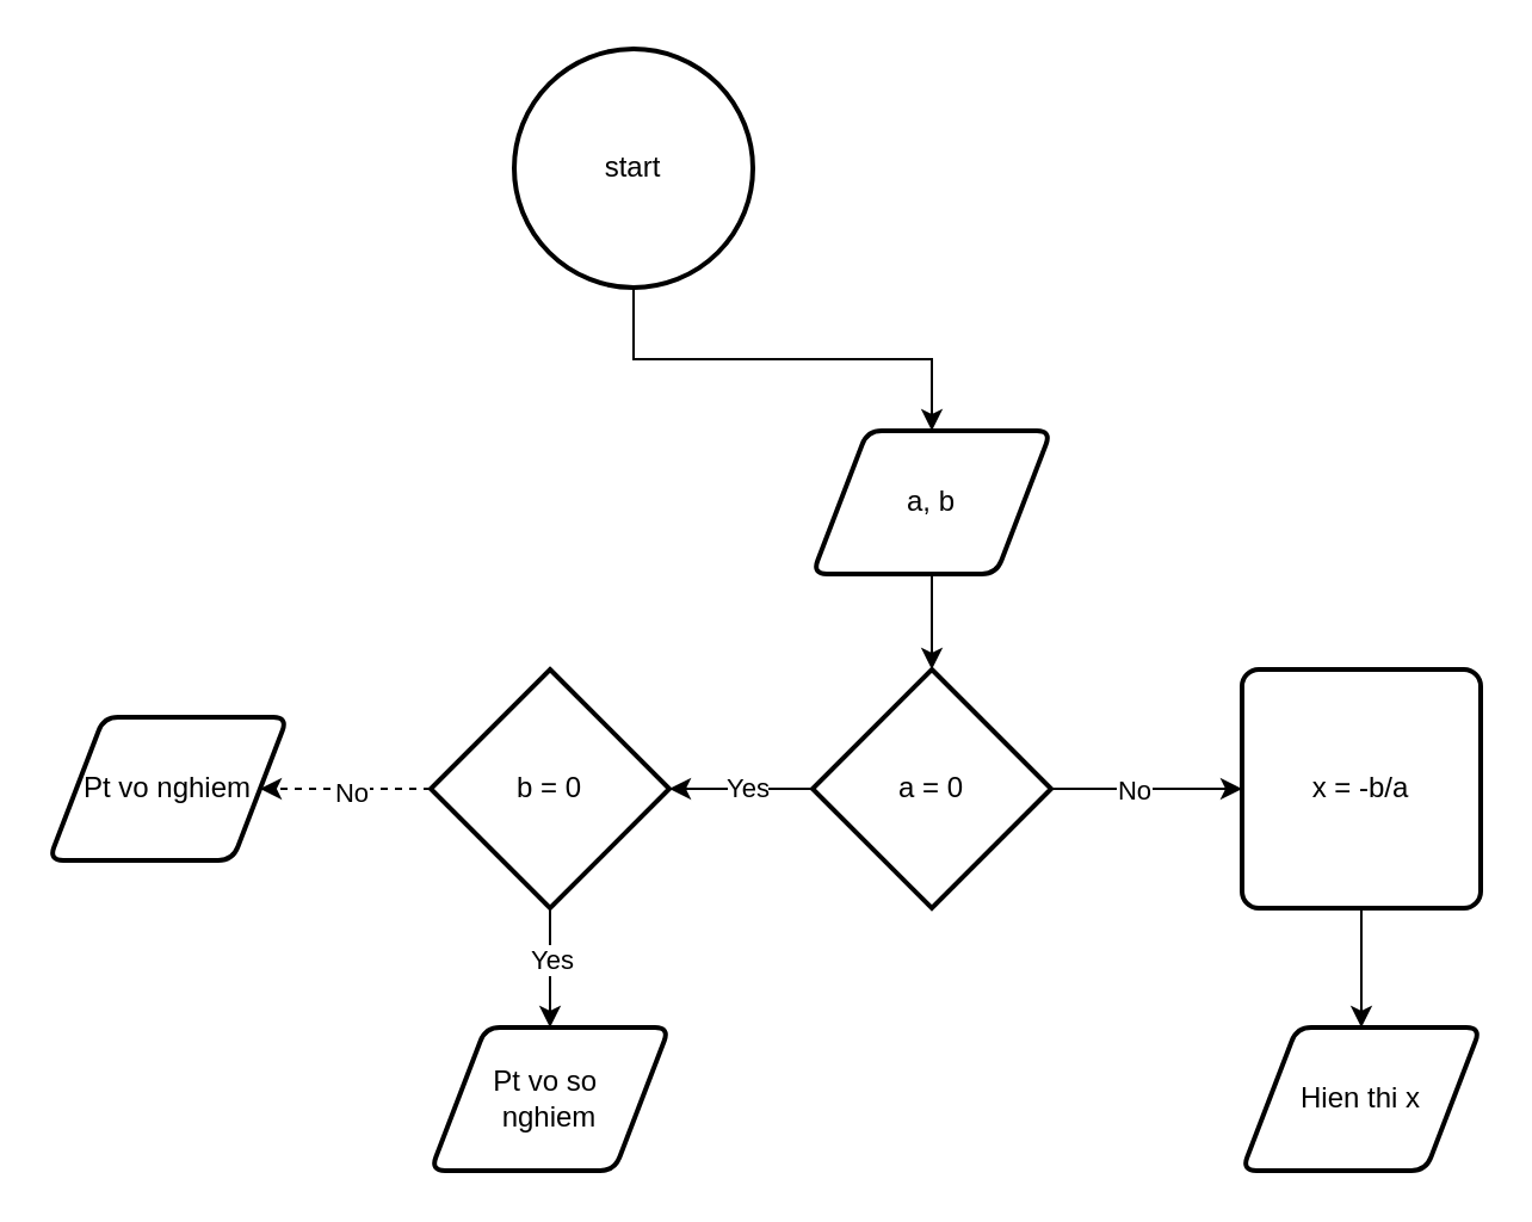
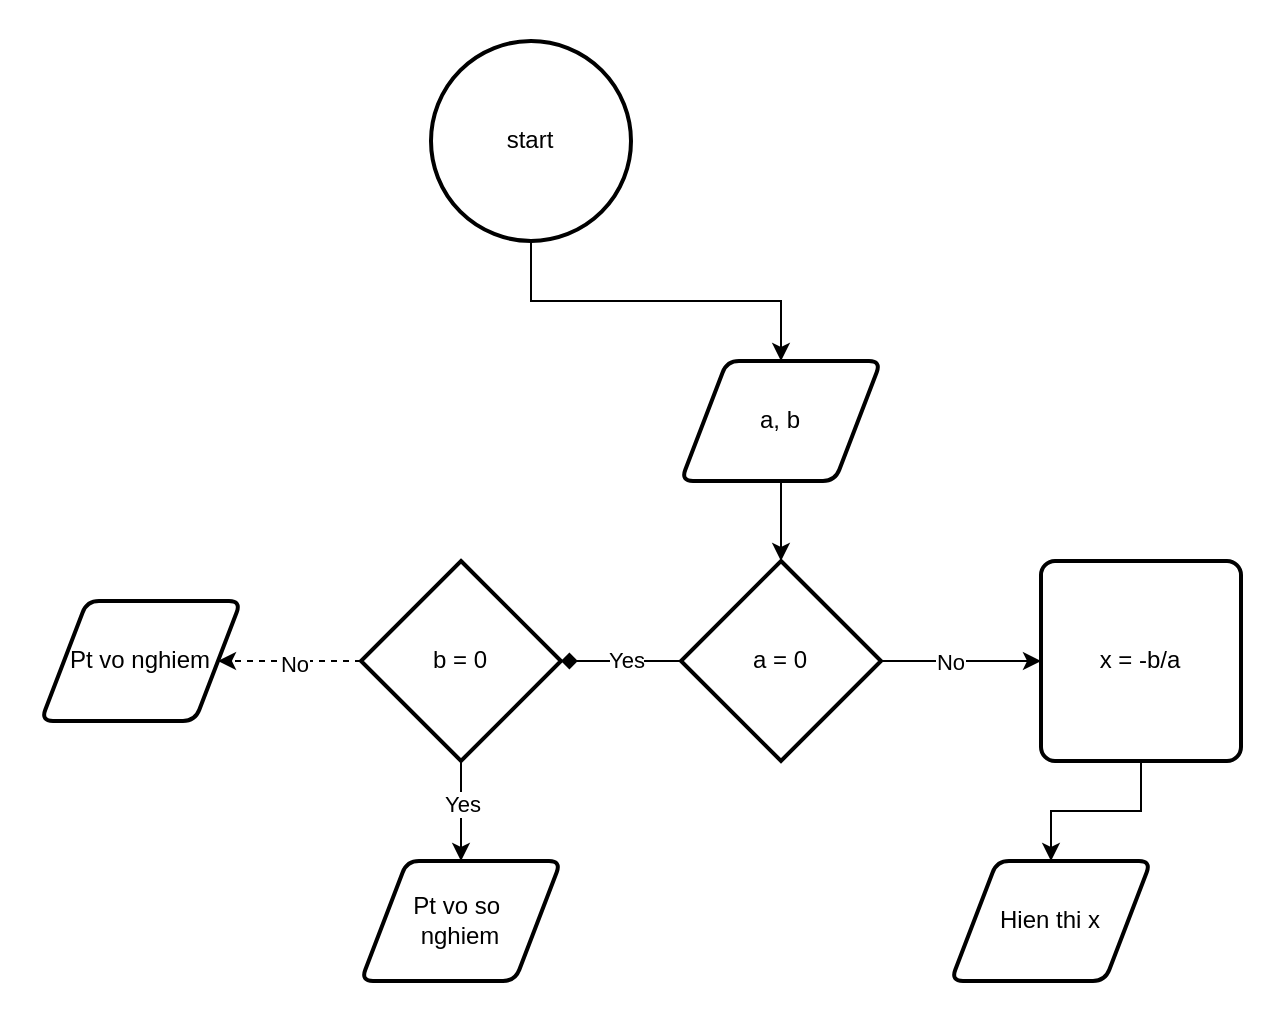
  <mxCell id="0" />
  <mxCell id="1" parent="0" />
  <mxCell id="2" style="edgeStyle=orthogonalEdgeStyle;rounded=0;orthogonalLoop=1;jettySize=auto;html=1;exitX=0.5;exitY=1;exitDx=0;exitDy=0;exitPerimeter=0;entryX=0.5;entryY=0;entryDx=0;entryDy=0;" edge="1" parent="1" source="3" target="5"><mxGeometry relative="1" as="geometry" /></mxCell>
  <mxCell id="3" value="start" style="strokeWidth=2;html=1;shape=mxgraph.flowchart.start_2;whiteSpace=wrap;" vertex="1" parent="1"><mxGeometry x="215" y="20" width="100" height="100" as="geometry" /></mxCell>
  <mxCell id="4" style="edgeStyle=orthogonalEdgeStyle;rounded=0;orthogonalLoop=1;jettySize=auto;html=1;exitX=0.5;exitY=1;exitDx=0;exitDy=0;entryX=0.5;entryY=0;entryDx=0;entryDy=0;entryPerimeter=0;" edge="1" parent="1" source="5" target="10"><mxGeometry relative="1" as="geometry" /></mxCell>
  <mxCell id="5" value="a, b" style="shape=parallelogram;html=1;strokeWidth=2;perimeter=parallelogramPerimeter;whiteSpace=wrap;rounded=1;arcSize=12;size=0.23;" vertex="1" parent="1"><mxGeometry x="340" y="180" width="100" height="60" as="geometry" /></mxCell>
- <mxCell id="6" style="edgeStyle=orthogonalEdgeStyle;rounded=0;orthogonalLoop=1;jettySize=auto;html=1;exitX=0;exitY=0.5;exitDx=0;exitDy=0;exitPerimeter=0;entryX=1;entryY=0.5;entryDx=0;entryDy=0;entryPerimeter=0;" edge="1" parent="1" source="10" target="15"><mxGeometry relative="1" as="geometry" /></mxCell>
+ <mxCell id="6" style="edgeStyle=orthogonalEdgeStyle;rounded=0;orthogonalLoop=1;jettySize=auto;html=1;exitX=0;exitY=0.5;exitDx=0;exitDy=0;exitPerimeter=0;entryX=1;entryY=0.5;entryDx=0;entryDy=0;entryPerimeter=0;endArrow=diamond;" edge="1" parent="1" source="10" target="15"><mxGeometry relative="1" as="geometry" /></mxCell>
  <mxCell id="7" value="Yes" style="edgeLabel;html=1;align=center;verticalAlign=middle;resizable=0;points=[];" vertex="1" connectable="0" parent="6"><mxGeometry x="-0.081" y="-1" relative="1" as="geometry"><mxPoint as="offset" /></mxGeometry></mxCell>
  <mxCell id="8" style="edgeStyle=orthogonalEdgeStyle;rounded=0;orthogonalLoop=1;jettySize=auto;html=1;exitX=1;exitY=0.5;exitDx=0;exitDy=0;exitPerimeter=0;entryX=0;entryY=0.5;entryDx=0;entryDy=0;" edge="1" parent="1" source="10" target="19"><mxGeometry relative="1" as="geometry" /></mxCell>
  <mxCell id="9" value="No" style="edgeLabel;html=1;align=center;verticalAlign=middle;resizable=0;points=[];" vertex="1" connectable="0" parent="8"><mxGeometry x="-0.15" relative="1" as="geometry"><mxPoint as="offset" /></mxGeometry></mxCell>
  <mxCell id="10" value="a = 0" style="strokeWidth=2;html=1;shape=mxgraph.flowchart.decision;whiteSpace=wrap;" vertex="1" parent="1"><mxGeometry x="340" y="280" width="100" height="100" as="geometry" /></mxCell>
  <mxCell id="11" style="edgeStyle=orthogonalEdgeStyle;rounded=0;orthogonalLoop=1;jettySize=auto;html=1;exitX=0.5;exitY=1;exitDx=0;exitDy=0;exitPerimeter=0;entryX=0.5;entryY=0;entryDx=0;entryDy=0;" edge="1" parent="1" source="15" target="16"><mxGeometry relative="1" as="geometry" /></mxCell>
  <mxCell id="12" value="Yes" style="edgeLabel;html=1;align=center;verticalAlign=middle;resizable=0;points=[];" vertex="1" connectable="0" parent="11"><mxGeometry x="-0.16" relative="1" as="geometry"><mxPoint as="offset" /></mxGeometry></mxCell>
  <mxCell id="13" style="edgeStyle=orthogonalEdgeStyle;rounded=0;orthogonalLoop=1;jettySize=auto;html=1;exitX=0;exitY=0.5;exitDx=0;exitDy=0;exitPerimeter=0;dashed=1;" edge="1" parent="1" source="15" target="17"><mxGeometry relative="1" as="geometry" /></mxCell>
  <mxCell id="14" value="No" style="edgeLabel;html=1;align=center;verticalAlign=middle;resizable=0;points=[];" vertex="1" connectable="0" parent="13"><mxGeometry x="-0.052" y="1" relative="1" as="geometry"><mxPoint as="offset" /></mxGeometry></mxCell>
  <mxCell id="15" value="b = 0" style="strokeWidth=2;html=1;shape=mxgraph.flowchart.decision;whiteSpace=wrap;" vertex="1" parent="1"><mxGeometry x="180" y="280" width="100" height="100" as="geometry" /></mxCell>
  <mxCell id="16" value="Pt vo so&amp;nbsp;&lt;br&gt;nghiem" style="shape=parallelogram;html=1;strokeWidth=2;perimeter=parallelogramPerimeter;whiteSpace=wrap;rounded=1;arcSize=12;size=0.23;" vertex="1" parent="1"><mxGeometry x="180" y="430" width="100" height="60" as="geometry" /></mxCell>
  <mxCell id="17" value="Pt vo nghiem" style="shape=parallelogram;html=1;strokeWidth=2;perimeter=parallelogramPerimeter;whiteSpace=wrap;rounded=1;arcSize=12;size=0.23;" vertex="1" parent="1"><mxGeometry x="20" y="300" width="100" height="60" as="geometry" /></mxCell>
  <mxCell id="18" style="edgeStyle=orthogonalEdgeStyle;rounded=0;orthogonalLoop=1;jettySize=auto;html=1;exitX=0.5;exitY=1;exitDx=0;exitDy=0;entryX=0.5;entryY=0;entryDx=0;entryDy=0;" edge="1" parent="1" source="19" target="20"><mxGeometry relative="1" as="geometry" /></mxCell>
  <mxCell id="19" value="x = -b/a" style="rounded=1;whiteSpace=wrap;html=1;absoluteArcSize=1;arcSize=14;strokeWidth=2;" vertex="1" parent="1"><mxGeometry x="520" y="280" width="100" height="100" as="geometry" /></mxCell>
- <mxCell id="20" value="Hien thi x" style="shape=parallelogram;html=1;strokeWidth=2;perimeter=parallelogramPerimeter;whiteSpace=wrap;rounded=1;arcSize=12;size=0.23;" vertex="1" parent="1"><mxGeometry x="520" y="430" width="100" height="60" as="geometry" /></mxCell>
+ <mxCell id="20" value="Hien thi x" style="shape=parallelogram;html=1;strokeWidth=2;perimeter=parallelogramPerimeter;whiteSpace=wrap;rounded=1;arcSize=12;size=0.23;" vertex="1" parent="1"><mxGeometry x="475" y="430" width="100" height="60" as="geometry" /></mxCell>
